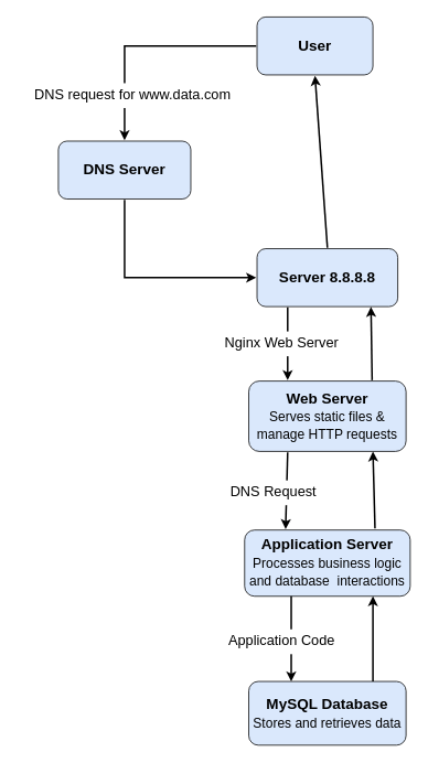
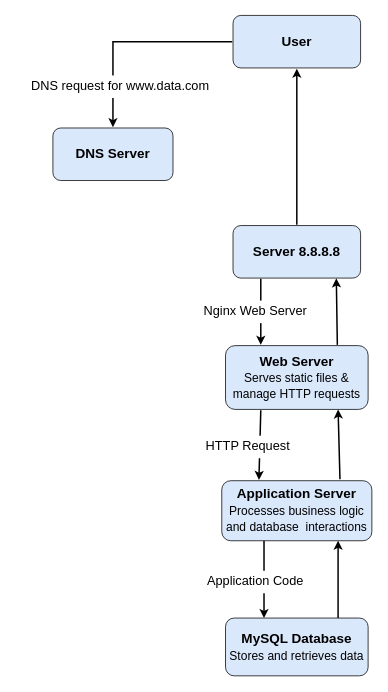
  <mxCell id="0" />
  <mxCell id="1" parent="0" />
- <mxCell id="2" value="User" style="rounded=1;whiteSpace=wrap;html=1;fontSize=18;fillColor=#dae8fc;strokeColor=default;strokeWidth=1;gradientColor=none;perimeterSpacing=1;fontStyle=1" vertex="1" parent="1"><mxGeometry x="310" y="20" width="140" height="70" as="geometry" /></mxCell>
+ <mxCell id="2" value="User" style="rounded=1;whiteSpace=wrap;html=1;fontSize=18;fillColor=#dae8fc;strokeColor=default;strokeWidth=1;gradientColor=none;perimeterSpacing=1;fontStyle=1" vertex="1" parent="1"><mxGeometry x="310" y="20" width="170" height="70" as="geometry" /></mxCell>
  <mxCell id="3" value="DNS Server" style="rounded=1;whiteSpace=wrap;html=1;fontSize=18;fillColor=#dae8fc;strokeColor=default;strokeWidth=1;gradientColor=none;perimeterSpacing=1;fontStyle=1" vertex="1" parent="1"><mxGeometry x="70" y="170" width="160" height="70" as="geometry" /></mxCell>
  <mxCell id="4" value="" style="endArrow=classic;html=1;rounded=0;exitX=0;exitY=0.5;exitDx=0;exitDy=0;entryX=0.5;entryY=0;entryDx=0;entryDy=0;strokeWidth=2;" edge="1" parent="1" source="2" target="3"><mxGeometry width="50" height="50" relative="1" as="geometry"><mxPoint x="230" y="300" as="sourcePoint" /><mxPoint x="140" y="55" as="targetPoint" /><Array as="points"><mxPoint x="150" y="55" /></Array></mxGeometry></mxCell>
  <mxCell id="5" value="DNS request for www.data.com" style="rounded=0;whiteSpace=wrap;html=1;fontSize=17;strokeColor=none;" vertex="1" parent="1"><mxGeometry x="20" y="100" width="280" height="30" as="geometry" /></mxCell>
  <mxCell id="6" value="Server 8.8.8.8" style="rounded=1;whiteSpace=wrap;html=1;fontSize=18;fillColor=#dae8fc;strokeColor=default;strokeWidth=1;gradientColor=none;perimeterSpacing=1;fontStyle=1" vertex="1" parent="1"><mxGeometry x="310" y="300" width="170" height="70" as="geometry" /></mxCell>
  <mxCell id="7" value="" style="endArrow=classic;html=1;rounded=0;exitX=0.5;exitY=0;exitDx=0;exitDy=0;entryX=0.5;entryY=1;entryDx=0;entryDy=0;fontStyle=1;strokeWidth=2;" edge="1" parent="1" source="6" target="2"><mxGeometry width="50" height="50" relative="1" as="geometry"><mxPoint x="230" y="160" as="sourcePoint" /><mxPoint x="280" y="110" as="targetPoint" /></mxGeometry></mxCell>
- <mxCell id="8" value="" style="endArrow=classic;html=1;rounded=0;exitX=0.5;exitY=1;exitDx=0;exitDy=0;entryX=0;entryY=0.5;entryDx=0;entryDy=0;textShadow=0;strokeWidth=2;" edge="1" parent="1" source="3" target="6"><mxGeometry width="50" height="50" relative="1" as="geometry"><mxPoint x="230" y="450" as="sourcePoint" /><mxPoint x="280" y="400" as="targetPoint" /><Array as="points"><mxPoint x="150" y="335" /></Array></mxGeometry></mxCell>
  <mxCell id="9" value="Web Server&lt;div&gt;&lt;font style=&quot;font-weight: normal; font-size: 16px;&quot;&gt;Serves static files &amp;amp; manage HTTP requests&lt;/font&gt;&lt;/div&gt;" style="rounded=1;whiteSpace=wrap;html=1;fontSize=18;fillColor=#dae8fc;strokeColor=default;strokeWidth=1;gradientColor=none;perimeterSpacing=1;fontStyle=1" vertex="1" parent="1"><mxGeometry x="300" y="460" width="190" height="85" as="geometry" /></mxCell>
  <mxCell id="10" value="Application Server&lt;div&gt;&lt;font style=&quot;font-weight: normal; font-size: 16px;&quot;&gt;Processes business logic and database&amp;nbsp; interactions&lt;/font&gt;&lt;/div&gt;" style="rounded=1;whiteSpace=wrap;html=1;fontSize=18;fillColor=#dae8fc;strokeColor=default;strokeWidth=1;gradientColor=none;perimeterSpacing=1;fontStyle=1" vertex="1" parent="1"><mxGeometry x="295" y="640" width="200" height="80" as="geometry" /></mxCell>
  <mxCell id="11" value="MySQL Database&lt;div&gt;&lt;span style=&quot;font-weight: normal;&quot;&gt;&lt;font style=&quot;font-size: 16px;&quot;&gt;Stores and retrieves data&lt;/font&gt;&lt;/span&gt;&lt;/div&gt;" style="rounded=1;whiteSpace=wrap;html=1;fontSize=18;fillColor=#dae8fc;strokeColor=default;strokeWidth=1;gradientColor=none;perimeterSpacing=1;fontStyle=1" vertex="1" parent="1"><mxGeometry x="300" y="823" width="190" height="77" as="geometry" /></mxCell>
  <mxCell id="12" value="" style="endArrow=classic;html=1;rounded=0;entryX=0.806;entryY=0.99;entryDx=0;entryDy=0;entryPerimeter=0;strokeWidth=2;" edge="1" parent="1" target="6"><mxGeometry width="50" height="50" relative="1" as="geometry"><mxPoint x="449" y="459" as="sourcePoint" /><mxPoint x="280" y="540" as="targetPoint" /></mxGeometry></mxCell>
  <mxCell id="13" value="" style="endArrow=classic;html=1;rounded=0;entryX=0.25;entryY=0;entryDx=0;entryDy=0;strokeWidth=2;" edge="1" parent="1" target="9"><mxGeometry width="50" height="50" relative="1" as="geometry"><mxPoint x="347" y="371" as="sourcePoint" /><mxPoint x="159.29" y="372" as="targetPoint" /></mxGeometry></mxCell>
  <mxCell id="14" value="" style="endArrow=classic;html=1;rounded=0;exitX=0.75;exitY=0;exitDx=0;exitDy=0;entryX=0.75;entryY=1;entryDx=0;entryDy=0;strokeWidth=2;" edge="1" parent="1"><mxGeometry width="50" height="50" relative="1" as="geometry"><mxPoint x="452.5" y="638" as="sourcePoint" /><mxPoint x="450" y="545" as="targetPoint" /></mxGeometry></mxCell>
  <mxCell id="15" value="" style="endArrow=classic;html=1;rounded=0;entryX=0.25;entryY=0;entryDx=0;entryDy=0;strokeWidth=2;" edge="1" parent="1" target="10"><mxGeometry width="50" height="50" relative="1" as="geometry"><mxPoint x="347" y="546" as="sourcePoint" /><mxPoint x="351.29" y="648" as="targetPoint" /></mxGeometry></mxCell>
  <mxCell id="16" value="" style="endArrow=classic;html=1;rounded=0;exitX=0.75;exitY=0;exitDx=0;exitDy=0;entryX=0.75;entryY=1;entryDx=0;entryDy=0;strokeWidth=2;" edge="1" parent="1"><mxGeometry width="50" height="50" relative="1" as="geometry"><mxPoint x="450" y="823" as="sourcePoint" /><mxPoint x="450" y="720" as="targetPoint" /></mxGeometry></mxCell>
  <mxCell id="17" value="" style="endArrow=classic;html=1;rounded=0;exitX=0.25;exitY=1;exitDx=0;exitDy=0;entryX=0.25;entryY=0;entryDx=0;entryDy=0;strokeWidth=2;" edge="1" parent="1"><mxGeometry width="50" height="50" relative="1" as="geometry"><mxPoint x="351.29" y="720" as="sourcePoint" /><mxPoint x="351.29" y="823" as="targetPoint" /></mxGeometry></mxCell>
  <mxCell id="18" value="Nginx Web Server" style="rounded=0;whiteSpace=wrap;html=1;fontSize=17;strokeColor=none;" vertex="1" parent="1"><mxGeometry x="260" y="400" width="160" height="30" as="geometry" /></mxCell>
- <mxCell id="19" value="DNS Request" style="rounded=0;whiteSpace=wrap;html=1;fontSize=17;strokeColor=none;" vertex="1" parent="1"><mxGeometry x="250" y="580" width="160" height="30" as="geometry" /></mxCell>
+ <mxCell id="19" value="HTTP Request" style="rounded=0;whiteSpace=wrap;html=1;fontSize=17;strokeColor=none;" vertex="1" parent="1"><mxGeometry x="250" y="580" width="160" height="30" as="geometry" /></mxCell>
  <mxCell id="20" value="Application Code" style="rounded=0;whiteSpace=wrap;html=1;fontSize=17;strokeColor=none;" vertex="1" parent="1"><mxGeometry x="260" y="760" width="160" height="30" as="geometry" /></mxCell>
